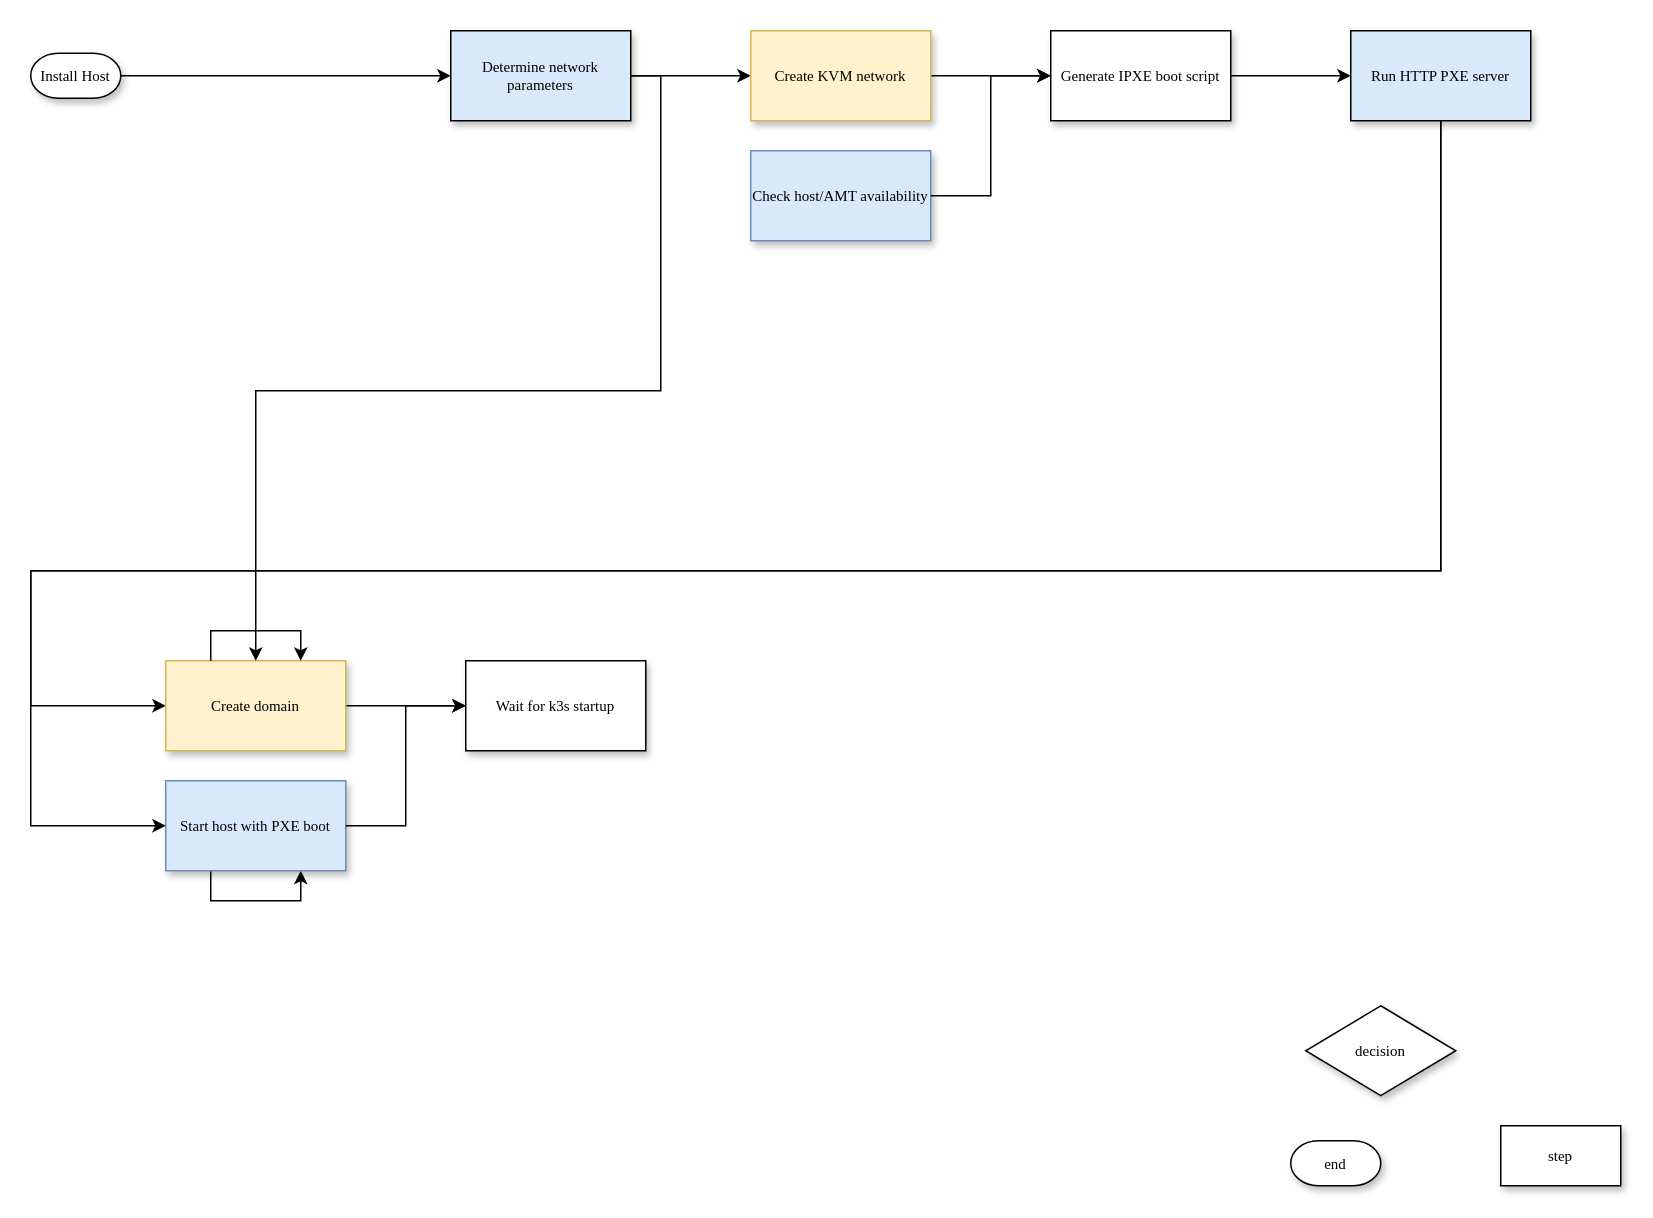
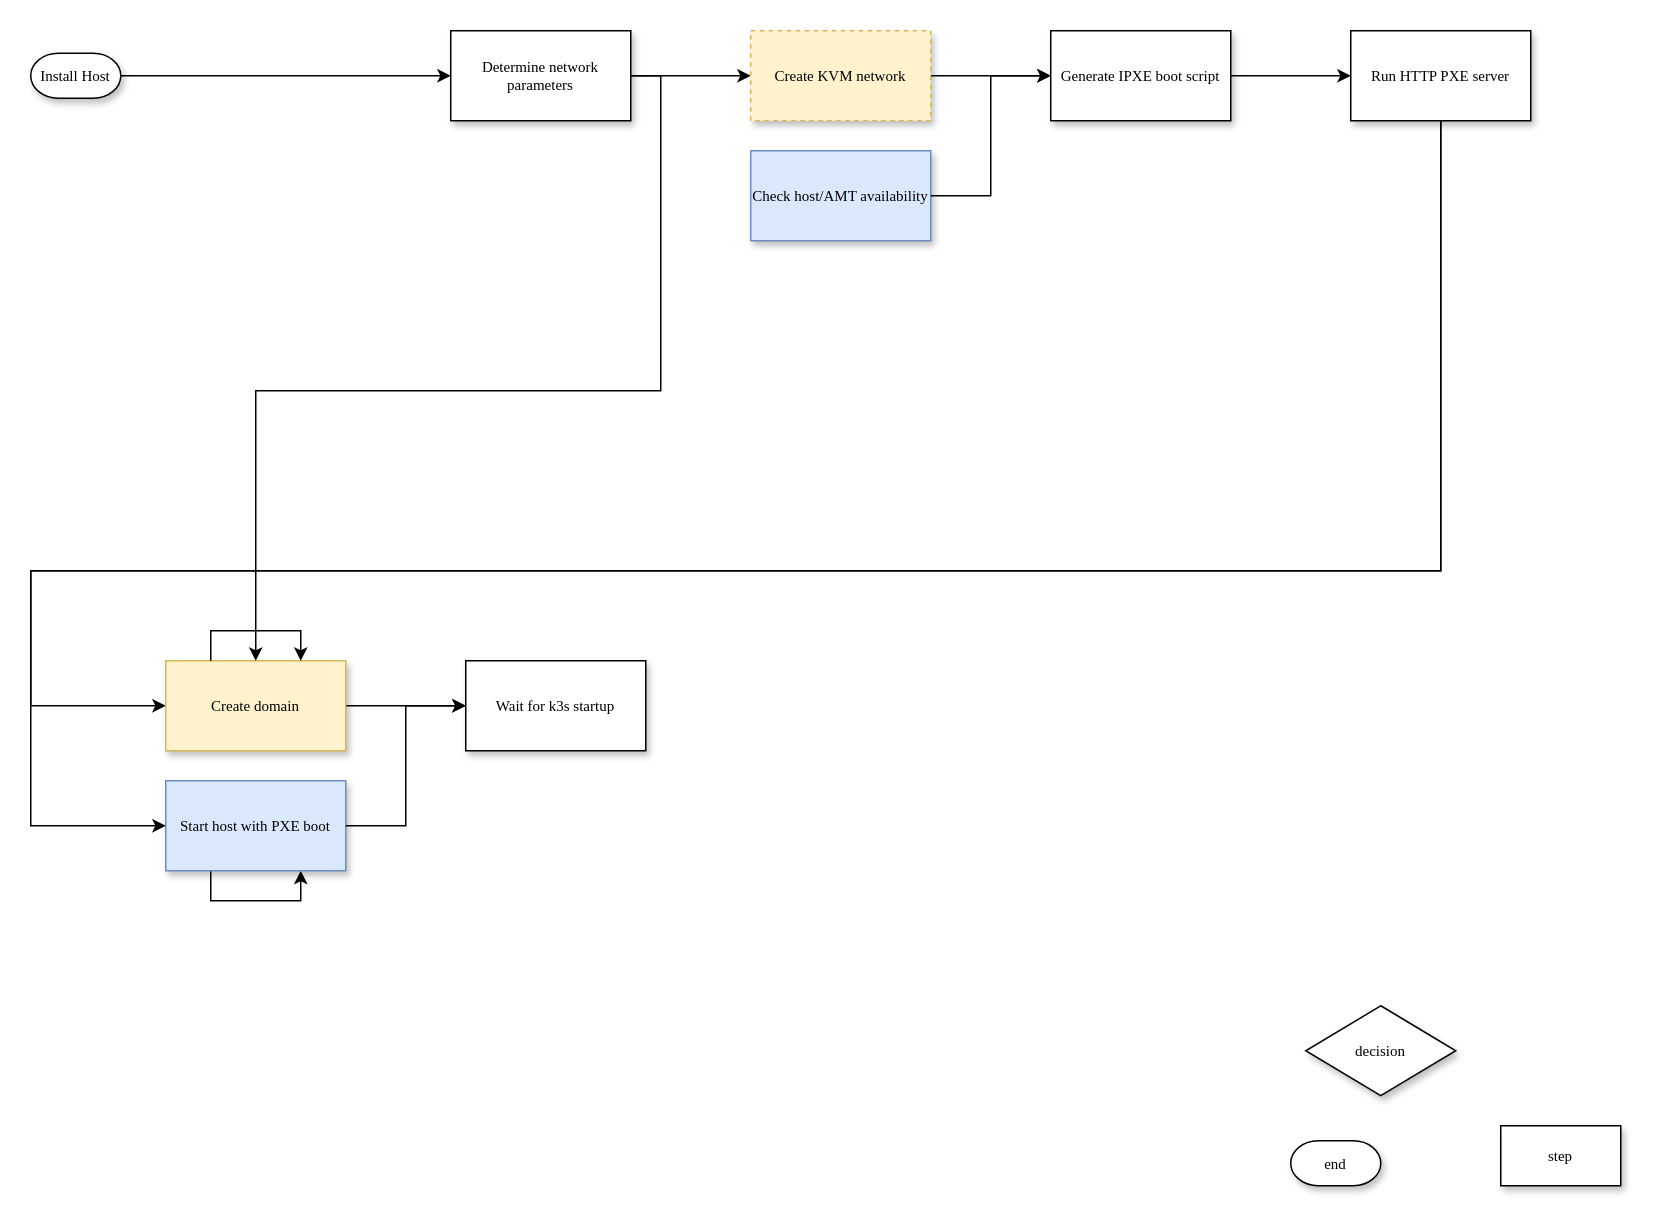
  <mxCell id="0" />
  <mxCell id="1" parent="0" />
  <mxCell id="2" value="" style="edgeStyle=orthogonalEdgeStyle;rounded=0;orthogonalLoop=1;jettySize=auto;html=1;" parent="1" source="3" target="5" edge="1"><mxGeometry relative="1" as="geometry" /></mxCell>
- <mxCell id="3" value="Determine network parameters" style="rounded=0;whiteSpace=wrap;html=1;shadow=1;labelBackgroundColor=none;strokeWidth=1;fontFamily=Verdana;fontSize=10;align=center;fillColor=#dae8fc;" parent="1" vertex="1"><mxGeometry x="300" y="20" width="120" height="60" as="geometry" /></mxCell>
+ <mxCell id="3" value="Determine network parameters" style="rounded=0;whiteSpace=wrap;html=1;shadow=1;labelBackgroundColor=none;strokeWidth=1;fontFamily=Verdana;fontSize=10;align=center;" parent="1" vertex="1"><mxGeometry x="300" y="20" width="120" height="60" as="geometry" /></mxCell>
  <mxCell id="4" value="" style="edgeStyle=orthogonalEdgeStyle;rounded=0;orthogonalLoop=1;jettySize=auto;html=1;" parent="1" source="5" target="7" edge="1"><mxGeometry relative="1" as="geometry" /></mxCell>
- <mxCell id="5" value="Create KVM network" style="whiteSpace=wrap;html=1;fontSize=10;fontFamily=Verdana;rounded=0;shadow=1;labelBackgroundColor=none;strokeWidth=1;fillColor=#fff2cc;strokeColor=#d6b656;" parent="1" vertex="1"><mxGeometry x="500" y="20" width="120" height="60" as="geometry" /></mxCell>
+ <mxCell id="5" value="Create KVM network" style="whiteSpace=wrap;html=1;fontSize=10;fontFamily=Verdana;rounded=0;shadow=1;labelBackgroundColor=none;strokeWidth=1;fillColor=#fff2cc;strokeColor=#d6b656;dashed=1;" parent="1" vertex="1"><mxGeometry x="500" y="20" width="120" height="60" as="geometry" /></mxCell>
  <mxCell id="6" value="" style="edgeStyle=orthogonalEdgeStyle;rounded=0;orthogonalLoop=1;jettySize=auto;html=1;" parent="1" source="7" target="9" edge="1"><mxGeometry relative="1" as="geometry" /></mxCell>
  <mxCell id="7" value="Generate IPXE boot script" style="whiteSpace=wrap;html=1;fontSize=10;fontFamily=Verdana;rounded=0;shadow=1;labelBackgroundColor=none;strokeWidth=1;" parent="1" vertex="1"><mxGeometry x="700" y="20" width="120" height="60" as="geometry" /></mxCell>
  <mxCell id="8" value="" style="edgeStyle=orthogonalEdgeStyle;rounded=0;orthogonalLoop=1;jettySize=auto;html=1;exitX=0.5;exitY=1;exitDx=0;exitDy=0;entryX=0;entryY=0.5;entryDx=0;entryDy=0;" parent="1" source="9" target="12" edge="1"><mxGeometry relative="1" as="geometry"><Array as="points"><mxPoint x="960" y="380" /><mxPoint x="20" y="380" /><mxPoint x="20" y="470" /></Array></mxGeometry></mxCell>
- <mxCell id="9" value="Run HTTP PXE server" style="whiteSpace=wrap;html=1;fontSize=10;fontFamily=Verdana;rounded=0;shadow=1;labelBackgroundColor=none;strokeWidth=1;fillColor=#dae8fc;" parent="1" vertex="1"><mxGeometry x="900" y="20" width="120" height="60" as="geometry" /></mxCell>
+ <mxCell id="9" value="Run HTTP PXE server" style="whiteSpace=wrap;html=1;fontSize=10;fontFamily=Verdana;rounded=0;shadow=1;labelBackgroundColor=none;strokeWidth=1;" parent="1" vertex="1"><mxGeometry x="900" y="20" width="120" height="60" as="geometry" /></mxCell>
  <mxCell id="10" value="" style="edgeStyle=orthogonalEdgeStyle;rounded=0;orthogonalLoop=1;jettySize=auto;html=1;exitX=0.25;exitY=1;exitDx=0;exitDy=0;entryX=0.75;entryY=1;entryDx=0;entryDy=0;" parent="1" source="17" target="17" edge="1"><mxGeometry relative="1" as="geometry"><mxPoint x="170" y="670" as="sourcePoint" /><mxPoint x="220" y="670" as="targetPoint" /><Array as="points"><mxPoint x="140" y="600" /><mxPoint x="200" y="600" /></Array></mxGeometry></mxCell>
  <mxCell id="11" value="" style="edgeStyle=orthogonalEdgeStyle;rounded=0;orthogonalLoop=1;jettySize=auto;html=1;exitX=1;exitY=0.5;exitDx=0;exitDy=0;entryX=0;entryY=0.5;entryDx=0;entryDy=0;" parent="1" source="12" target="13" edge="1"><mxGeometry relative="1" as="geometry"><mxPoint x="320" y="450" as="sourcePoint" /><Array as="points" /></mxGeometry></mxCell>
  <mxCell id="12" value="Create domain" style="whiteSpace=wrap;html=1;fontSize=10;fontFamily=Verdana;rounded=0;shadow=1;labelBackgroundColor=none;strokeWidth=1;fillColor=#fff2cc;strokeColor=#d6b656;" parent="1" vertex="1"><mxGeometry x="110" y="440" width="120" height="60" as="geometry" /></mxCell>
  <mxCell id="13" value="Wait for k3s startup" style="whiteSpace=wrap;html=1;fontSize=10;fontFamily=Verdana;rounded=0;shadow=1;labelBackgroundColor=none;strokeWidth=1;" parent="1" vertex="1"><mxGeometry x="310" y="440" width="120" height="60" as="geometry" /></mxCell>
  <mxCell id="14" value="Check host/AMT availability" style="rounded=0;whiteSpace=wrap;html=1;shadow=1;labelBackgroundColor=none;strokeWidth=1;fontFamily=Verdana;fontSize=10;align=center;fillColor=#dae8fc;strokeColor=#6c8ebf;" parent="1" vertex="1"><mxGeometry x="500" y="100" width="120" height="60" as="geometry" /></mxCell>
  <mxCell id="15" value="" style="edgeStyle=orthogonalEdgeStyle;rounded=0;orthogonalLoop=1;jettySize=auto;html=1;exitX=1;exitY=0.5;exitDx=0;exitDy=0;" parent="1" source="3" target="12" edge="1"><mxGeometry relative="1" as="geometry"><mxPoint x="420" y="50" as="sourcePoint" /><mxPoint x="510" y="60" as="targetPoint" /></mxGeometry></mxCell>
  <mxCell id="16" value="" style="edgeStyle=orthogonalEdgeStyle;rounded=0;orthogonalLoop=1;jettySize=auto;html=1;exitX=1;exitY=0.5;exitDx=0;exitDy=0;entryX=0;entryY=0.5;entryDx=0;entryDy=0;" parent="1" source="14" target="7" edge="1"><mxGeometry relative="1" as="geometry"><mxPoint x="370" y="90" as="sourcePoint" /><mxPoint x="510" y="140" as="targetPoint" /></mxGeometry></mxCell>
  <mxCell id="17" value="Start host with PXE boot" style="rounded=0;whiteSpace=wrap;html=1;shadow=1;labelBackgroundColor=none;strokeWidth=1;fontFamily=Verdana;fontSize=10;align=center;fillColor=#dae8fc;strokeColor=#6c8ebf;" parent="1" vertex="1"><mxGeometry x="110" y="520" width="120" height="60" as="geometry" /></mxCell>
  <mxCell id="18" value="" style="edgeStyle=orthogonalEdgeStyle;rounded=0;orthogonalLoop=1;jettySize=auto;html=1;exitX=0.5;exitY=1;exitDx=0;exitDy=0;entryX=0;entryY=0.5;entryDx=0;entryDy=0;" parent="1" source="9" target="17" edge="1"><mxGeometry relative="1" as="geometry"><mxPoint x="710" y="100" as="sourcePoint" /><mxPoint x="50" y="250" as="targetPoint" /><Array as="points"><mxPoint x="960" y="380" /><mxPoint x="20" y="380" /><mxPoint x="20" y="550" /></Array></mxGeometry></mxCell>
  <mxCell id="19" value="" style="edgeStyle=orthogonalEdgeStyle;rounded=0;orthogonalLoop=1;jettySize=auto;html=1;exitX=0.25;exitY=0;exitDx=0;exitDy=0;entryX=0.75;entryY=0;entryDx=0;entryDy=0;" parent="1" source="12" target="12" edge="1"><mxGeometry relative="1" as="geometry"><mxPoint x="145" y="440" as="sourcePoint" /><mxPoint x="195" y="460" as="targetPoint" /><Array as="points"><mxPoint x="140" y="420" /><mxPoint x="200" y="420" /></Array></mxGeometry></mxCell>
  <mxCell id="20" value="" style="edgeStyle=orthogonalEdgeStyle;rounded=0;orthogonalLoop=1;jettySize=auto;html=1;exitX=1;exitY=0.5;exitDx=0;exitDy=0;entryX=0;entryY=0.5;entryDx=0;entryDy=0;" parent="1" source="17" target="13" edge="1"><mxGeometry relative="1" as="geometry"><mxPoint x="240" y="480" as="sourcePoint" /><mxPoint x="320" y="480" as="targetPoint" /><Array as="points" /></mxGeometry></mxCell>
  <mxCell id="21" value="" style="edgeStyle=orthogonalEdgeStyle;rounded=0;orthogonalLoop=1;jettySize=auto;html=1;" parent="1" edge="1"><mxGeometry relative="1" as="geometry"><mxPoint x="60" y="50" as="sourcePoint" /></mxGeometry></mxCell>
  <mxCell id="22" value="decision" style="rhombus;whiteSpace=wrap;html=1;rounded=0;shadow=1;labelBackgroundColor=none;strokeWidth=1;fontFamily=Verdana;fontSize=10;align=center;" vertex="1" parent="1"><mxGeometry x="870" y="670" width="100" height="60" as="geometry" /></mxCell>
  <mxCell id="23" value="step" style="whiteSpace=wrap;html=1;rounded=0;shadow=1;labelBackgroundColor=none;strokeWidth=1;fontFamily=Verdana;fontSize=10;align=center;" vertex="1" parent="1"><mxGeometry x="1000" y="750" width="80" height="40" as="geometry" /></mxCell>
  <mxCell id="24" value="end" style="strokeWidth=1;html=1;shape=mxgraph.flowchart.terminator;whiteSpace=wrap;rounded=0;shadow=1;labelBackgroundColor=none;fontFamily=Verdana;fontSize=10;align=center;" vertex="1" parent="1"><mxGeometry x="860" y="760" width="60" height="30" as="geometry" /></mxCell>
  <mxCell id="25" value="" style="edgeStyle=orthogonalEdgeStyle;rounded=0;orthogonalLoop=1;jettySize=auto;html=1;fontSize=10;entryX=0;entryY=0.5;entryDx=0;entryDy=0;" edge="1" parent="1" source="26" target="3"><mxGeometry relative="1" as="geometry"><mxPoint x="140" y="50" as="targetPoint" /></mxGeometry></mxCell>
  <mxCell id="26" value="Install Host" style="strokeWidth=1;html=1;shape=mxgraph.flowchart.terminator;whiteSpace=wrap;rounded=0;shadow=1;labelBackgroundColor=none;fontFamily=Verdana;fontSize=10;align=center;" vertex="1" parent="1"><mxGeometry x="20" y="35" width="60" height="30" as="geometry" /></mxCell>
